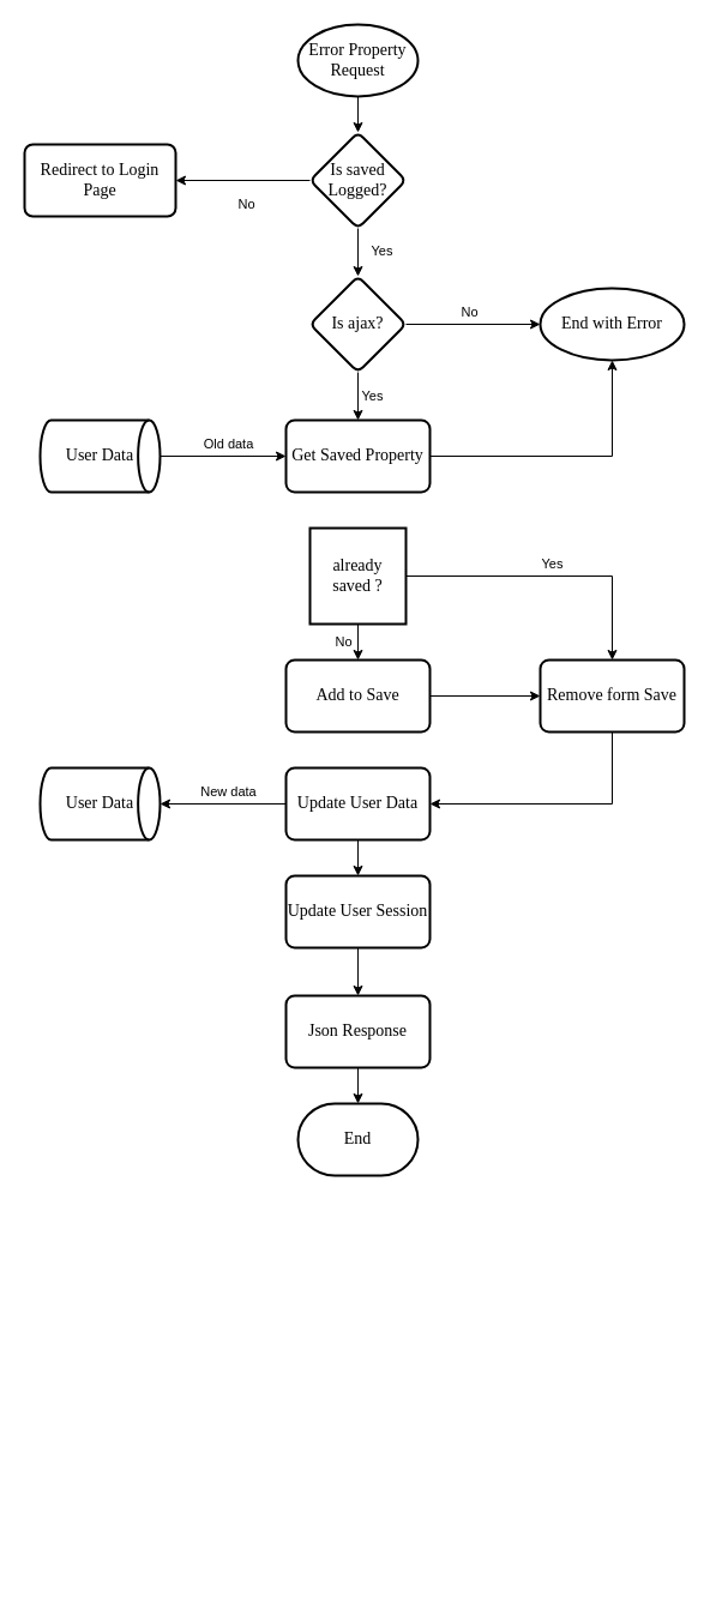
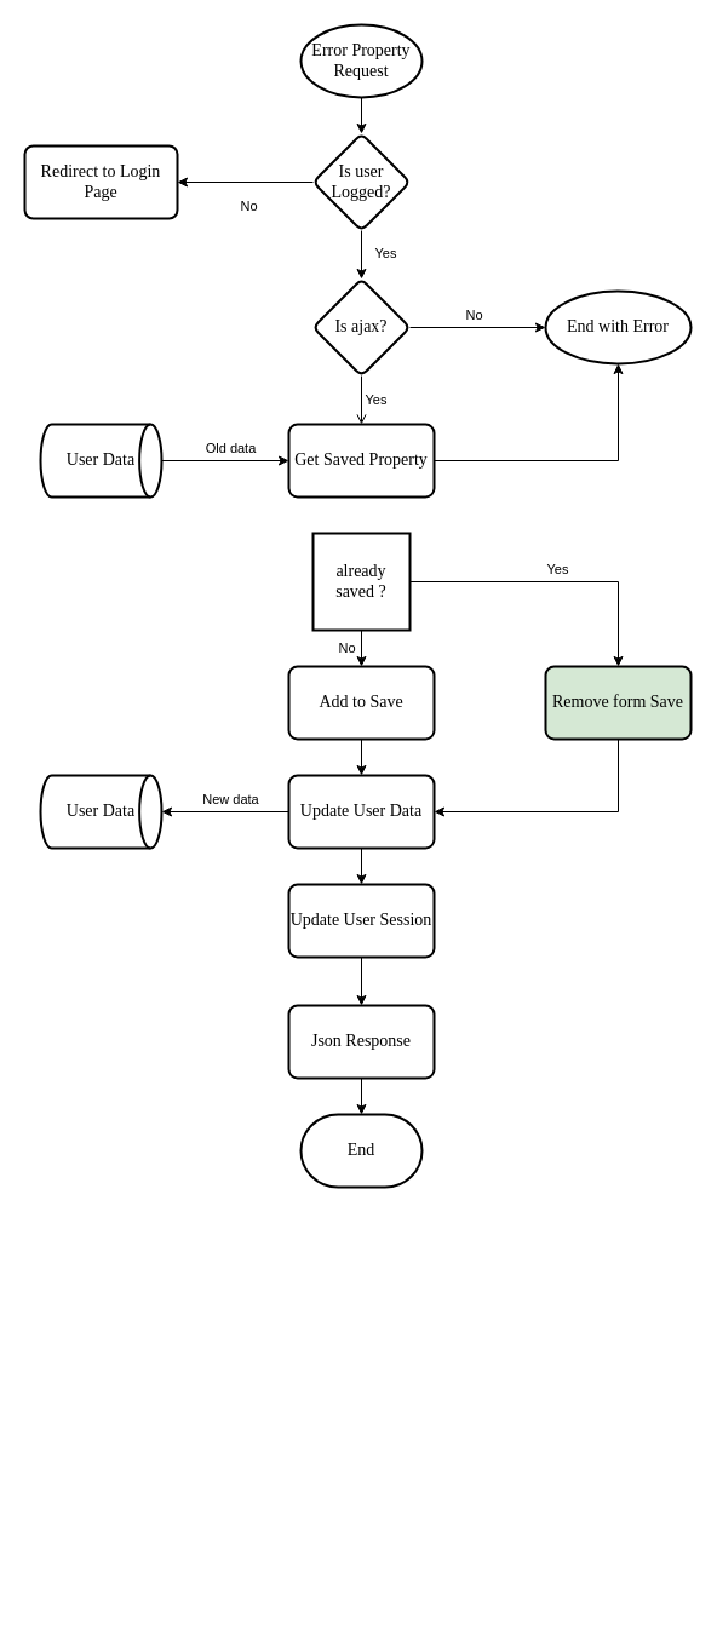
  <mxCell id="0" />
  <mxCell id="1" parent="0" />
  <mxCell id="2" style="edgeStyle=orthogonalEdgeStyle;rounded=0;orthogonalLoop=1;jettySize=auto;html=1;" parent="1" source="3" target="7" edge="1"><mxGeometry relative="1" as="geometry" /></mxCell>
  <mxCell id="3" value="Error Property Request" style="strokeWidth=2;html=1;shape=mxgraph.flowchart.start_1;whiteSpace=wrap;fontFamily=Times New Roman;fontSize=14;" parent="1" vertex="1"><mxGeometry x="248" y="20" width="100" height="60" as="geometry" /></mxCell>
  <mxCell id="4" value="" style="edgeStyle=elbowEdgeStyle;rounded=0;orthogonalLoop=1;jettySize=auto;html=1;" parent="1" edge="1"><mxGeometry relative="1" as="geometry"><mxPoint x="298" y="1330" as="sourcePoint" /></mxGeometry></mxCell>
  <mxCell id="5" value="No" style="edgeStyle=orthogonalEdgeStyle;rounded=0;orthogonalLoop=1;jettySize=auto;html=1;" parent="1" source="7" target="8" edge="1"><mxGeometry x="-0.061" y="20" relative="1" as="geometry"><mxPoint as="offset" /></mxGeometry></mxCell>
  <mxCell id="6" value="Yes" style="edgeStyle=orthogonalEdgeStyle;rounded=0;orthogonalLoop=1;jettySize=auto;html=1;" parent="1" source="7" target="11" edge="1"><mxGeometry x="-0.071" y="20" relative="1" as="geometry"><mxPoint x="298" y="230" as="targetPoint" /><mxPoint as="offset" /></mxGeometry></mxCell>
- <mxCell id="7" value="Is saved&lt;br&gt;Logged?" style="rhombus;whiteSpace=wrap;html=1;fontSize=14;fontFamily=Times New Roman;strokeWidth=2;rounded=1;arcSize=12;" parent="1" vertex="1"><mxGeometry x="258" y="110" width="80" height="80" as="geometry" /></mxCell>
+ <mxCell id="7" value="Is user&lt;br&gt;Logged?" style="rhombus;whiteSpace=wrap;html=1;fontSize=14;fontFamily=Times New Roman;strokeWidth=2;rounded=1;arcSize=12;" parent="1" vertex="1"><mxGeometry x="258" y="110" width="80" height="80" as="geometry" /></mxCell>
  <mxCell id="8" value="Redirect to Login Page" style="rounded=1;whiteSpace=wrap;html=1;absoluteArcSize=1;arcSize=14;strokeWidth=2;fontFamily=Times New Roman;fontSize=14;" parent="1" vertex="1"><mxGeometry x="20" y="120" width="126" height="60" as="geometry" /></mxCell>
- <mxCell id="9" value="Yes" style="edgeStyle=orthogonalEdgeStyle;rounded=0;orthogonalLoop=1;jettySize=auto;html=1;" parent="1" source="11" target="13" edge="1"><mxGeometry y="12" relative="1" as="geometry"><mxPoint as="offset" /></mxGeometry></mxCell>
+ <mxCell id="9" value="Yes" style="edgeStyle=orthogonalEdgeStyle;rounded=0;orthogonalLoop=1;jettySize=auto;html=1;endArrow=open;" parent="1" source="11" target="13" edge="1"><mxGeometry y="12" relative="1" as="geometry"><mxPoint as="offset" /></mxGeometry></mxCell>
  <mxCell id="10" value="No" style="edgeStyle=orthogonalEdgeStyle;rounded=0;orthogonalLoop=1;jettySize=auto;html=1;" parent="1" source="11" target="16" edge="1"><mxGeometry x="-0.046" y="10" relative="1" as="geometry"><mxPoint x="510" y="270" as="targetPoint" /><mxPoint as="offset" /></mxGeometry></mxCell>
  <mxCell id="11" value="Is ajax?" style="rhombus;whiteSpace=wrap;html=1;fontSize=14;fontFamily=Times New Roman;strokeWidth=2;rounded=1;arcSize=12;" parent="1" vertex="1"><mxGeometry x="258" y="230" width="80" height="80" as="geometry" /></mxCell>
  <mxCell id="12" value="" style="edgeStyle=orthogonalEdgeStyle;rounded=0;orthogonalLoop=1;jettySize=auto;html=1;" parent="1" source="13" target="16" edge="1"><mxGeometry relative="1" as="geometry" /></mxCell>
  <mxCell id="13" value="Get Saved Property" style="whiteSpace=wrap;html=1;fontSize=14;fontFamily=Times New Roman;strokeWidth=2;rounded=1;arcSize=12;" parent="1" vertex="1"><mxGeometry x="238" y="350" width="120" height="60" as="geometry" /></mxCell>
  <mxCell id="14" value="Old data" style="edgeStyle=orthogonalEdgeStyle;rounded=0;orthogonalLoop=1;jettySize=auto;html=1;" parent="1" source="15" target="13" edge="1"><mxGeometry x="0.086" y="10" relative="1" as="geometry"><mxPoint as="offset" /></mxGeometry></mxCell>
  <mxCell id="15" value="User Data" style="strokeWidth=2;html=1;shape=mxgraph.flowchart.direct_data;whiteSpace=wrap;fontFamily=Times New Roman;fontSize=14;" parent="1" vertex="1"><mxGeometry x="33" y="350" width="100" height="60" as="geometry" /></mxCell>
  <mxCell id="16" value="End with Error" style="ellipse;whiteSpace=wrap;html=1;fontSize=14;fontFamily=Times New Roman;strokeWidth=2;rounded=1;arcSize=12;" parent="1" vertex="1"><mxGeometry x="450" y="240" width="120" height="60" as="geometry" /></mxCell>
  <mxCell id="17" style="edgeStyle=orthogonalEdgeStyle;rounded=0;orthogonalLoop=1;jettySize=auto;html=1;" parent="1" edge="1"><mxGeometry relative="1" as="geometry"><mxPoint x="537" y="1010" as="sourcePoint" /></mxGeometry></mxCell>
  <mxCell id="18" value="Yes" style="edgeStyle=orthogonalEdgeStyle;rounded=0;orthogonalLoop=1;jettySize=auto;html=1;" parent="1" source="20" target="22" edge="1"><mxGeometry x="0.012" y="10" relative="1" as="geometry"><mxPoint as="offset" /></mxGeometry></mxCell>
  <mxCell id="19" value="No" style="edgeStyle=orthogonalEdgeStyle;rounded=0;orthogonalLoop=1;jettySize=auto;html=1;" parent="1" source="20" target="24" edge="1"><mxGeometry y="12" relative="1" as="geometry"><mxPoint as="offset" /></mxGeometry></mxCell>
  <mxCell id="20" value="already &lt;br&gt;saved ?" style="whiteSpace=wrap;html=1;fontSize=14;fontFamily=Times New Roman;strokeWidth=2;arcSize=12;rounded=0;" parent="1" vertex="1"><mxGeometry x="258" y="440" width="80" height="80" as="geometry" /></mxCell>
  <mxCell id="21" style="rounded=0;orthogonalLoop=1;jettySize=auto;html=1;edgeStyle=orthogonalEdgeStyle;" parent="1" source="22" target="27" edge="1"><mxGeometry relative="1" as="geometry"><Array as="points"><mxPoint x="510" y="670" /></Array></mxGeometry></mxCell>
- <mxCell id="22" value="Remove form Save" style="whiteSpace=wrap;html=1;fontSize=14;fontFamily=Times New Roman;strokeWidth=2;rounded=1;arcSize=12;" parent="1" vertex="1"><mxGeometry x="450" y="550" width="120" height="60" as="geometry" /></mxCell>
- <mxCell id="23" value="" style="edgeStyle=orthogonalEdgeStyle;rounded=0;orthogonalLoop=1;jettySize=auto;html=1;" parent="1" source="24" target="22" edge="1"><mxGeometry relative="1" as="geometry" /></mxCell>
+ <mxCell id="22" value="Remove form Save" style="whiteSpace=wrap;html=1;fontSize=14;fontFamily=Times New Roman;strokeWidth=2;rounded=1;arcSize=12;fillColor=#d5e8d4;" parent="1" vertex="1"><mxGeometry x="450" y="550" width="120" height="60" as="geometry" /></mxCell>
+ <mxCell id="23" value="" style="edgeStyle=orthogonalEdgeStyle;rounded=0;orthogonalLoop=1;jettySize=auto;html=1;" parent="1" source="24" target="27" edge="1"><mxGeometry relative="1" as="geometry" /></mxCell>
  <mxCell id="24" value="Add to Save" style="whiteSpace=wrap;html=1;fontSize=14;fontFamily=Times New Roman;strokeWidth=2;rounded=1;arcSize=12;" parent="1" vertex="1"><mxGeometry x="238" y="550" width="120" height="60" as="geometry" /></mxCell>
  <mxCell id="25" value="New data" style="edgeStyle=orthogonalEdgeStyle;rounded=0;orthogonalLoop=1;jettySize=auto;html=1;" parent="1" source="27" target="28" edge="1"><mxGeometry x="-0.086" y="-10" relative="1" as="geometry"><mxPoint as="offset" /></mxGeometry></mxCell>
  <mxCell id="26" value="" style="edgeStyle=orthogonalEdgeStyle;rounded=0;orthogonalLoop=1;jettySize=auto;html=1;" parent="1" source="27" target="30" edge="1"><mxGeometry relative="1" as="geometry" /></mxCell>
  <mxCell id="27" value="Update User Data" style="whiteSpace=wrap;html=1;fontSize=14;fontFamily=Times New Roman;strokeWidth=2;rounded=1;arcSize=12;" parent="1" vertex="1"><mxGeometry x="238" y="640" width="120" height="60" as="geometry" /></mxCell>
  <mxCell id="28" value="User Data" style="strokeWidth=2;html=1;shape=mxgraph.flowchart.direct_data;whiteSpace=wrap;fontFamily=Times New Roman;fontSize=14;" parent="1" vertex="1"><mxGeometry x="33" y="640" width="100" height="60" as="geometry" /></mxCell>
  <mxCell id="29" style="edgeStyle=orthogonalEdgeStyle;rounded=0;orthogonalLoop=1;jettySize=auto;html=1;" parent="1" source="30" target="33" edge="1"><mxGeometry relative="1" as="geometry" /></mxCell>
  <mxCell id="30" value="Update User Session" style="whiteSpace=wrap;html=1;fontSize=14;fontFamily=Times New Roman;strokeWidth=2;rounded=1;arcSize=12;" parent="1" vertex="1"><mxGeometry x="238" y="730" width="120" height="60" as="geometry" /></mxCell>
  <mxCell id="31" value="End" style="strokeWidth=2;html=1;shape=mxgraph.flowchart.terminator;whiteSpace=wrap;fontFamily=Times New Roman;fontSize=14;" parent="1" vertex="1"><mxGeometry x="248" y="920" width="100" height="60" as="geometry" /></mxCell>
  <mxCell id="32" style="edgeStyle=orthogonalEdgeStyle;rounded=0;orthogonalLoop=1;jettySize=auto;html=1;" parent="1" source="33" target="31" edge="1"><mxGeometry relative="1" as="geometry" /></mxCell>
  <mxCell id="33" value="Json Response" style="whiteSpace=wrap;html=1;fontSize=14;fontFamily=Times New Roman;strokeWidth=2;rounded=1;arcSize=12;" parent="1" vertex="1"><mxGeometry x="238" y="830" width="120" height="60" as="geometry" /></mxCell>
